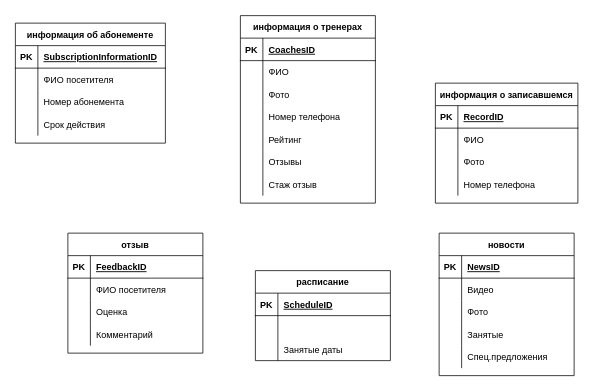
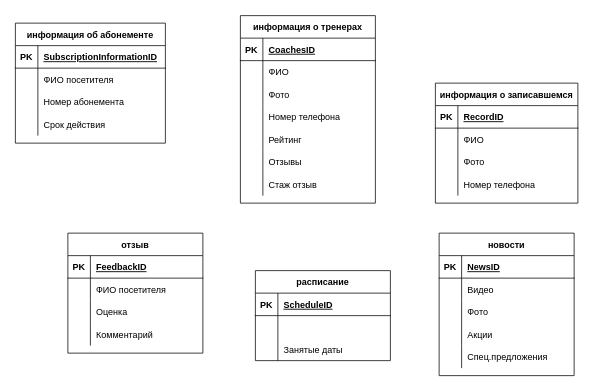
  <mxCell id="0" />
  <mxCell id="1" parent="0" />
  <mxCell id="2" value="информация об абонементе" style="shape=table;startSize=30;container=1;collapsible=1;childLayout=tableLayout;fixedRows=1;rowLines=0;fontStyle=1;align=center;resizeLast=1;" parent="1" vertex="1"><mxGeometry x="20" y="30" width="200" height="160" as="geometry" /></mxCell>
  <mxCell id="3" value="" style="shape=partialRectangle;collapsible=0;dropTarget=0;pointerEvents=0;fillColor=none;top=0;left=0;bottom=1;right=0;points=[[0,0.5],[1,0.5]];portConstraint=eastwest;" parent="2" vertex="1"><mxGeometry y="30" width="200" height="30" as="geometry" /></mxCell>
  <mxCell id="4" value="PK" style="shape=partialRectangle;connectable=0;fillColor=none;top=0;left=0;bottom=0;right=0;fontStyle=1;overflow=hidden;" parent="3" vertex="1"><mxGeometry width="30" height="30" as="geometry"><mxRectangle width="30" height="30" as="alternateBounds" /></mxGeometry></mxCell>
  <mxCell id="5" value="SubscriptionInformationID" style="shape=partialRectangle;connectable=0;fillColor=none;top=0;left=0;bottom=0;right=0;align=left;spacingLeft=6;fontStyle=5;overflow=hidden;" parent="3" vertex="1"><mxGeometry x="30" width="170" height="30" as="geometry"><mxRectangle width="170" height="30" as="alternateBounds" /></mxGeometry></mxCell>
  <mxCell id="6" value="" style="shape=partialRectangle;collapsible=0;dropTarget=0;pointerEvents=0;fillColor=none;top=0;left=0;bottom=0;right=0;points=[[0,0.5],[1,0.5]];portConstraint=eastwest;" parent="2" vertex="1"><mxGeometry y="60" width="200" height="30" as="geometry" /></mxCell>
  <mxCell id="7" value="" style="shape=partialRectangle;connectable=0;fillColor=none;top=0;left=0;bottom=0;right=0;editable=1;overflow=hidden;" parent="6" vertex="1"><mxGeometry width="30" height="30" as="geometry"><mxRectangle width="30" height="30" as="alternateBounds" /></mxGeometry></mxCell>
  <mxCell id="8" value="ФИО посетителя" style="shape=partialRectangle;connectable=0;fillColor=none;top=0;left=0;bottom=0;right=0;align=left;spacingLeft=6;overflow=hidden;" parent="6" vertex="1"><mxGeometry x="30" width="170" height="30" as="geometry"><mxRectangle width="170" height="30" as="alternateBounds" /></mxGeometry></mxCell>
  <mxCell id="9" value="" style="shape=partialRectangle;collapsible=0;dropTarget=0;pointerEvents=0;fillColor=none;top=0;left=0;bottom=0;right=0;points=[[0,0.5],[1,0.5]];portConstraint=eastwest;" parent="2" vertex="1"><mxGeometry y="90" width="200" height="30" as="geometry" /></mxCell>
  <mxCell id="10" value="" style="shape=partialRectangle;connectable=0;fillColor=none;top=0;left=0;bottom=0;right=0;editable=1;overflow=hidden;" parent="9" vertex="1"><mxGeometry width="30" height="30" as="geometry"><mxRectangle width="30" height="30" as="alternateBounds" /></mxGeometry></mxCell>
  <mxCell id="11" value="Номер абонемента" style="shape=partialRectangle;connectable=0;fillColor=none;top=0;left=0;bottom=0;right=0;align=left;spacingLeft=6;overflow=hidden;" parent="9" vertex="1"><mxGeometry x="30" width="170" height="30" as="geometry"><mxRectangle width="170" height="30" as="alternateBounds" /></mxGeometry></mxCell>
  <mxCell id="12" value="" style="shape=partialRectangle;collapsible=0;dropTarget=0;pointerEvents=0;fillColor=none;top=0;left=0;bottom=0;right=0;points=[[0,0.5],[1,0.5]];portConstraint=eastwest;" parent="2" vertex="1"><mxGeometry y="120" width="200" height="30" as="geometry" /></mxCell>
  <mxCell id="13" value="" style="shape=partialRectangle;connectable=0;fillColor=none;top=0;left=0;bottom=0;right=0;editable=1;overflow=hidden;" parent="12" vertex="1"><mxGeometry width="30" height="30" as="geometry"><mxRectangle width="30" height="30" as="alternateBounds" /></mxGeometry></mxCell>
  <mxCell id="14" value="Срок действия" style="shape=partialRectangle;connectable=0;fillColor=none;top=0;left=0;bottom=0;right=0;align=left;spacingLeft=6;overflow=hidden;" parent="12" vertex="1"><mxGeometry x="30" width="170" height="30" as="geometry"><mxRectangle width="170" height="30" as="alternateBounds" /></mxGeometry></mxCell>
  <mxCell id="15" value="отзыв" style="shape=table;startSize=30;container=1;collapsible=1;childLayout=tableLayout;fixedRows=1;rowLines=0;fontStyle=1;align=center;resizeLast=1;" parent="1" vertex="1"><mxGeometry x="90" y="310" width="180" height="160" as="geometry" /></mxCell>
  <mxCell id="16" value="" style="shape=partialRectangle;collapsible=0;dropTarget=0;pointerEvents=0;fillColor=none;top=0;left=0;bottom=1;right=0;points=[[0,0.5],[1,0.5]];portConstraint=eastwest;" parent="15" vertex="1"><mxGeometry y="30" width="180" height="30" as="geometry" /></mxCell>
  <mxCell id="17" value="PK" style="shape=partialRectangle;connectable=0;fillColor=none;top=0;left=0;bottom=0;right=0;fontStyle=1;overflow=hidden;" parent="16" vertex="1"><mxGeometry width="30" height="30" as="geometry" /></mxCell>
  <mxCell id="18" value="FeedbackID" style="shape=partialRectangle;connectable=0;fillColor=none;top=0;left=0;bottom=0;right=0;align=left;spacingLeft=6;fontStyle=5;overflow=hidden;" parent="16" vertex="1"><mxGeometry x="30" width="150" height="30" as="geometry" /></mxCell>
  <mxCell id="19" value="" style="shape=partialRectangle;collapsible=0;dropTarget=0;pointerEvents=0;fillColor=none;top=0;left=0;bottom=0;right=0;points=[[0,0.5],[1,0.5]];portConstraint=eastwest;" parent="15" vertex="1"><mxGeometry y="60" width="180" height="30" as="geometry" /></mxCell>
  <mxCell id="20" value="" style="shape=partialRectangle;connectable=0;fillColor=none;top=0;left=0;bottom=0;right=0;editable=1;overflow=hidden;" parent="19" vertex="1"><mxGeometry width="30" height="30" as="geometry" /></mxCell>
  <mxCell id="21" value="ФИО посетителя" style="shape=partialRectangle;connectable=0;fillColor=none;top=0;left=0;bottom=0;right=0;align=left;spacingLeft=6;overflow=hidden;" parent="19" vertex="1"><mxGeometry x="30" width="150" height="30" as="geometry" /></mxCell>
  <mxCell id="22" value="" style="shape=partialRectangle;collapsible=0;dropTarget=0;pointerEvents=0;fillColor=none;top=0;left=0;bottom=0;right=0;points=[[0,0.5],[1,0.5]];portConstraint=eastwest;" parent="15" vertex="1"><mxGeometry y="90" width="180" height="30" as="geometry" /></mxCell>
  <mxCell id="23" value="" style="shape=partialRectangle;connectable=0;fillColor=none;top=0;left=0;bottom=0;right=0;editable=1;overflow=hidden;" parent="22" vertex="1"><mxGeometry width="30" height="30" as="geometry" /></mxCell>
  <mxCell id="24" value="Оценка" style="shape=partialRectangle;connectable=0;fillColor=none;top=0;left=0;bottom=0;right=0;align=left;spacingLeft=6;overflow=hidden;" parent="22" vertex="1"><mxGeometry x="30" width="150" height="30" as="geometry" /></mxCell>
  <mxCell id="25" value="" style="shape=partialRectangle;collapsible=0;dropTarget=0;pointerEvents=0;fillColor=none;top=0;left=0;bottom=0;right=0;points=[[0,0.5],[1,0.5]];portConstraint=eastwest;" parent="15" vertex="1"><mxGeometry y="120" width="180" height="30" as="geometry" /></mxCell>
  <mxCell id="26" value="" style="shape=partialRectangle;connectable=0;fillColor=none;top=0;left=0;bottom=0;right=0;editable=1;overflow=hidden;" parent="25" vertex="1"><mxGeometry width="30" height="30" as="geometry" /></mxCell>
  <mxCell id="27" value="Комментарий" style="shape=partialRectangle;connectable=0;fillColor=none;top=0;left=0;bottom=0;right=0;align=left;spacingLeft=6;overflow=hidden;" parent="25" vertex="1"><mxGeometry x="30" width="150" height="30" as="geometry" /></mxCell>
  <mxCell id="28" value="информация о записавшемся" style="shape=table;startSize=30;container=1;collapsible=1;childLayout=tableLayout;fixedRows=1;rowLines=0;fontStyle=1;align=center;resizeLast=1;" parent="1" vertex="1"><mxGeometry x="580" y="110" width="190" height="160" as="geometry" /></mxCell>
  <mxCell id="29" value="" style="shape=partialRectangle;collapsible=0;dropTarget=0;pointerEvents=0;fillColor=none;top=0;left=0;bottom=1;right=0;points=[[0,0.5],[1,0.5]];portConstraint=eastwest;" parent="28" vertex="1"><mxGeometry y="30" width="190" height="30" as="geometry" /></mxCell>
  <mxCell id="30" value="PK" style="shape=partialRectangle;connectable=0;fillColor=none;top=0;left=0;bottom=0;right=0;fontStyle=1;overflow=hidden;" parent="29" vertex="1"><mxGeometry width="30" height="30" as="geometry" /></mxCell>
  <mxCell id="31" value="RecordID" style="shape=partialRectangle;connectable=0;fillColor=none;top=0;left=0;bottom=0;right=0;align=left;spacingLeft=6;fontStyle=5;overflow=hidden;" parent="29" vertex="1"><mxGeometry x="30" width="160" height="30" as="geometry" /></mxCell>
  <mxCell id="32" value="" style="shape=partialRectangle;collapsible=0;dropTarget=0;pointerEvents=0;fillColor=none;top=0;left=0;bottom=0;right=0;points=[[0,0.5],[1,0.5]];portConstraint=eastwest;" parent="28" vertex="1"><mxGeometry y="60" width="190" height="30" as="geometry" /></mxCell>
  <mxCell id="33" value="" style="shape=partialRectangle;connectable=0;fillColor=none;top=0;left=0;bottom=0;right=0;editable=1;overflow=hidden;" parent="32" vertex="1"><mxGeometry width="30" height="30" as="geometry" /></mxCell>
  <mxCell id="34" value="ФИО" style="shape=partialRectangle;connectable=0;fillColor=none;top=0;left=0;bottom=0;right=0;align=left;spacingLeft=6;overflow=hidden;" parent="32" vertex="1"><mxGeometry x="30" width="160" height="30" as="geometry" /></mxCell>
  <mxCell id="35" value="" style="shape=partialRectangle;collapsible=0;dropTarget=0;pointerEvents=0;fillColor=none;top=0;left=0;bottom=0;right=0;points=[[0,0.5],[1,0.5]];portConstraint=eastwest;" parent="28" vertex="1"><mxGeometry y="90" width="190" height="30" as="geometry" /></mxCell>
  <mxCell id="36" value="" style="shape=partialRectangle;connectable=0;fillColor=none;top=0;left=0;bottom=0;right=0;editable=1;overflow=hidden;" parent="35" vertex="1"><mxGeometry width="30" height="30" as="geometry" /></mxCell>
  <mxCell id="37" value="Фото" style="shape=partialRectangle;connectable=0;fillColor=none;top=0;left=0;bottom=0;right=0;align=left;spacingLeft=6;overflow=hidden;" parent="35" vertex="1"><mxGeometry x="30" width="160" height="30" as="geometry" /></mxCell>
  <mxCell id="38" value="" style="shape=partialRectangle;collapsible=0;dropTarget=0;pointerEvents=0;fillColor=none;top=0;left=0;bottom=0;right=0;points=[[0,0.5],[1,0.5]];portConstraint=eastwest;" parent="28" vertex="1"><mxGeometry y="120" width="190" height="30" as="geometry" /></mxCell>
  <mxCell id="39" value="" style="shape=partialRectangle;connectable=0;fillColor=none;top=0;left=0;bottom=0;right=0;editable=1;overflow=hidden;" parent="38" vertex="1"><mxGeometry width="30" height="30" as="geometry" /></mxCell>
  <mxCell id="40" value="Номер телефона" style="shape=partialRectangle;connectable=0;fillColor=none;top=0;left=0;bottom=0;right=0;align=left;spacingLeft=6;overflow=hidden;" parent="38" vertex="1"><mxGeometry x="30" width="160" height="30" as="geometry" /></mxCell>
  <mxCell id="41" value="расписание" style="shape=table;startSize=30;container=1;collapsible=1;childLayout=tableLayout;fixedRows=1;rowLines=0;fontStyle=1;align=center;resizeLast=1;" parent="1" vertex="1"><mxGeometry x="340" y="360" width="180" height="120" as="geometry" /></mxCell>
  <mxCell id="42" value="" style="shape=partialRectangle;collapsible=0;dropTarget=0;pointerEvents=0;fillColor=none;top=0;left=0;bottom=1;right=0;points=[[0,0.5],[1,0.5]];portConstraint=eastwest;" parent="41" vertex="1"><mxGeometry y="30" width="180" height="30" as="geometry" /></mxCell>
  <mxCell id="43" value="PK" style="shape=partialRectangle;connectable=0;fillColor=none;top=0;left=0;bottom=0;right=0;fontStyle=1;overflow=hidden;" parent="42" vertex="1"><mxGeometry width="30" height="30" as="geometry" /></mxCell>
  <mxCell id="44" value="ScheduleID" style="shape=partialRectangle;connectable=0;fillColor=none;top=0;left=0;bottom=0;right=0;align=left;spacingLeft=6;fontStyle=5;overflow=hidden;" parent="42" vertex="1"><mxGeometry x="30" width="150" height="30" as="geometry" /></mxCell>
  <mxCell id="45" value="" style="shape=partialRectangle;collapsible=0;dropTarget=0;pointerEvents=0;fillColor=none;top=0;left=0;bottom=0;right=0;points=[[0,0.5],[1,0.5]];portConstraint=eastwest;" parent="41" vertex="1"><mxGeometry y="60" width="180" height="30" as="geometry" /></mxCell>
  <mxCell id="46" value="" style="shape=partialRectangle;connectable=0;fillColor=none;top=0;left=0;bottom=0;right=0;editable=1;overflow=hidden;" parent="45" vertex="1"><mxGeometry width="30" height="30" as="geometry" /></mxCell>
  <mxCell id="47" value="" style="shape=partialRectangle;collapsible=0;dropTarget=0;pointerEvents=0;fillColor=none;top=0;left=0;bottom=0;right=0;points=[[0,0.5],[1,0.5]];portConstraint=eastwest;" parent="41" vertex="1"><mxGeometry y="90" width="180" height="30" as="geometry" /></mxCell>
  <mxCell id="48" value="" style="shape=partialRectangle;connectable=0;fillColor=none;top=0;left=0;bottom=0;right=0;editable=1;overflow=hidden;" parent="47" vertex="1"><mxGeometry width="30" height="30" as="geometry" /></mxCell>
  <mxCell id="49" value="Занятые даты" style="shape=partialRectangle;connectable=0;fillColor=none;top=0;left=0;bottom=0;right=0;align=left;spacingLeft=6;overflow=hidden;" parent="47" vertex="1"><mxGeometry x="30" width="150" height="30" as="geometry" /></mxCell>
  <mxCell id="50" value="новости" style="shape=table;startSize=30;container=1;collapsible=1;childLayout=tableLayout;fixedRows=1;rowLines=0;fontStyle=1;align=center;resizeLast=1;" parent="1" vertex="1"><mxGeometry x="585" y="310" width="180" height="190" as="geometry" /></mxCell>
  <mxCell id="51" value="" style="shape=partialRectangle;collapsible=0;dropTarget=0;pointerEvents=0;fillColor=none;top=0;left=0;bottom=1;right=0;points=[[0,0.5],[1,0.5]];portConstraint=eastwest;" parent="50" vertex="1"><mxGeometry y="30" width="180" height="30" as="geometry" /></mxCell>
  <mxCell id="52" value="PK" style="shape=partialRectangle;connectable=0;fillColor=none;top=0;left=0;bottom=0;right=0;fontStyle=1;overflow=hidden;" parent="51" vertex="1"><mxGeometry width="30" height="30" as="geometry" /></mxCell>
  <mxCell id="53" value="NewsID" style="shape=partialRectangle;connectable=0;fillColor=none;top=0;left=0;bottom=0;right=0;align=left;spacingLeft=6;fontStyle=5;overflow=hidden;" parent="51" vertex="1"><mxGeometry x="30" width="150" height="30" as="geometry" /></mxCell>
  <mxCell id="54" value="" style="shape=partialRectangle;collapsible=0;dropTarget=0;pointerEvents=0;fillColor=none;top=0;left=0;bottom=0;right=0;points=[[0,0.5],[1,0.5]];portConstraint=eastwest;" parent="50" vertex="1"><mxGeometry y="60" width="180" height="30" as="geometry" /></mxCell>
  <mxCell id="55" value="" style="shape=partialRectangle;connectable=0;fillColor=none;top=0;left=0;bottom=0;right=0;editable=1;overflow=hidden;" parent="54" vertex="1"><mxGeometry width="30" height="30" as="geometry" /></mxCell>
  <mxCell id="56" value="Видео" style="shape=partialRectangle;connectable=0;fillColor=none;top=0;left=0;bottom=0;right=0;align=left;spacingLeft=6;overflow=hidden;" parent="54" vertex="1"><mxGeometry x="30" width="150" height="30" as="geometry" /></mxCell>
  <mxCell id="57" value="" style="shape=partialRectangle;collapsible=0;dropTarget=0;pointerEvents=0;fillColor=none;top=0;left=0;bottom=0;right=0;points=[[0,0.5],[1,0.5]];portConstraint=eastwest;" parent="50" vertex="1"><mxGeometry y="90" width="180" height="30" as="geometry" /></mxCell>
  <mxCell id="58" value="" style="shape=partialRectangle;connectable=0;fillColor=none;top=0;left=0;bottom=0;right=0;editable=1;overflow=hidden;" parent="57" vertex="1"><mxGeometry width="30" height="30" as="geometry" /></mxCell>
  <mxCell id="59" value="Фото" style="shape=partialRectangle;connectable=0;fillColor=none;top=0;left=0;bottom=0;right=0;align=left;spacingLeft=6;overflow=hidden;" parent="57" vertex="1"><mxGeometry x="30" width="150" height="30" as="geometry" /></mxCell>
  <mxCell id="60" value="" style="shape=partialRectangle;collapsible=0;dropTarget=0;pointerEvents=0;fillColor=none;top=0;left=0;bottom=0;right=0;points=[[0,0.5],[1,0.5]];portConstraint=eastwest;" parent="50" vertex="1"><mxGeometry y="120" width="180" height="30" as="geometry" /></mxCell>
  <mxCell id="61" value="" style="shape=partialRectangle;connectable=0;fillColor=none;top=0;left=0;bottom=0;right=0;editable=1;overflow=hidden;" parent="60" vertex="1"><mxGeometry width="30" height="30" as="geometry" /></mxCell>
- <mxCell id="62" value="Занятые" style="shape=partialRectangle;connectable=0;fillColor=none;top=0;left=0;bottom=0;right=0;align=left;spacingLeft=6;overflow=hidden;" parent="60" vertex="1"><mxGeometry x="30" width="150" height="30" as="geometry" /></mxCell>
+ <mxCell id="62" value="Акции" style="shape=partialRectangle;connectable=0;fillColor=none;top=0;left=0;bottom=0;right=0;align=left;spacingLeft=6;overflow=hidden;" parent="60" vertex="1"><mxGeometry x="30" width="150" height="30" as="geometry" /></mxCell>
  <mxCell id="63" value="" style="shape=partialRectangle;collapsible=0;dropTarget=0;pointerEvents=0;fillColor=none;top=0;left=0;bottom=0;right=0;points=[[0,0.5],[1,0.5]];portConstraint=eastwest;" parent="50" vertex="1"><mxGeometry y="150" width="180" height="30" as="geometry" /></mxCell>
  <mxCell id="64" value="" style="shape=partialRectangle;connectable=0;fillColor=none;top=0;left=0;bottom=0;right=0;editable=1;overflow=hidden;" parent="63" vertex="1"><mxGeometry width="30" height="30" as="geometry" /></mxCell>
  <mxCell id="65" value="Спец.предложения" style="shape=partialRectangle;connectable=0;fillColor=none;top=0;left=0;bottom=0;right=0;align=left;spacingLeft=6;overflow=hidden;" parent="63" vertex="1"><mxGeometry x="30" width="150" height="30" as="geometry" /></mxCell>
  <mxCell id="66" value="информация о тренерах" style="shape=table;startSize=30;container=1;collapsible=1;childLayout=tableLayout;fixedRows=1;rowLines=0;fontStyle=1;align=center;resizeLast=1;" parent="1" vertex="1"><mxGeometry x="320" y="20" width="180" height="250" as="geometry" /></mxCell>
  <mxCell id="67" value="" style="shape=partialRectangle;collapsible=0;dropTarget=0;pointerEvents=0;fillColor=none;top=0;left=0;bottom=1;right=0;points=[[0,0.5],[1,0.5]];portConstraint=eastwest;" parent="66" vertex="1"><mxGeometry y="30" width="180" height="30" as="geometry" /></mxCell>
  <mxCell id="68" value="PK" style="shape=partialRectangle;connectable=0;fillColor=none;top=0;left=0;bottom=0;right=0;fontStyle=1;overflow=hidden;" parent="67" vertex="1"><mxGeometry width="30" height="30" as="geometry"><mxRectangle width="30" height="30" as="alternateBounds" /></mxGeometry></mxCell>
  <mxCell id="69" value="CoachesID" style="shape=partialRectangle;connectable=0;fillColor=none;top=0;left=0;bottom=0;right=0;align=left;spacingLeft=6;fontStyle=5;overflow=hidden;" parent="67" vertex="1"><mxGeometry x="30" width="150" height="30" as="geometry"><mxRectangle width="150" height="30" as="alternateBounds" /></mxGeometry></mxCell>
  <mxCell id="70" value="" style="shape=partialRectangle;collapsible=0;dropTarget=0;pointerEvents=0;fillColor=none;top=0;left=0;bottom=0;right=0;points=[[0,0.5],[1,0.5]];portConstraint=eastwest;" parent="66" vertex="1"><mxGeometry y="60" width="180" height="30" as="geometry" /></mxCell>
  <mxCell id="71" value="" style="shape=partialRectangle;connectable=0;fillColor=none;top=0;left=0;bottom=0;right=0;editable=1;overflow=hidden;" parent="70" vertex="1"><mxGeometry width="30" height="30" as="geometry"><mxRectangle width="30" height="30" as="alternateBounds" /></mxGeometry></mxCell>
  <mxCell id="72" value="ФИО" style="shape=partialRectangle;connectable=0;fillColor=none;top=0;left=0;bottom=0;right=0;align=left;spacingLeft=6;overflow=hidden;" parent="70" vertex="1"><mxGeometry x="30" width="150" height="30" as="geometry"><mxRectangle width="150" height="30" as="alternateBounds" /></mxGeometry></mxCell>
  <mxCell id="73" value="" style="shape=partialRectangle;collapsible=0;dropTarget=0;pointerEvents=0;fillColor=none;top=0;left=0;bottom=0;right=0;points=[[0,0.5],[1,0.5]];portConstraint=eastwest;" parent="66" vertex="1"><mxGeometry y="90" width="180" height="30" as="geometry" /></mxCell>
  <mxCell id="74" value="" style="shape=partialRectangle;connectable=0;fillColor=none;top=0;left=0;bottom=0;right=0;editable=1;overflow=hidden;" parent="73" vertex="1"><mxGeometry width="30" height="30" as="geometry"><mxRectangle width="30" height="30" as="alternateBounds" /></mxGeometry></mxCell>
  <mxCell id="75" value="Фото" style="shape=partialRectangle;connectable=0;fillColor=none;top=0;left=0;bottom=0;right=0;align=left;spacingLeft=6;overflow=hidden;" parent="73" vertex="1"><mxGeometry x="30" width="150" height="30" as="geometry"><mxRectangle width="150" height="30" as="alternateBounds" /></mxGeometry></mxCell>
  <mxCell id="76" value="" style="shape=partialRectangle;collapsible=0;dropTarget=0;pointerEvents=0;fillColor=none;top=0;left=0;bottom=0;right=0;points=[[0,0.5],[1,0.5]];portConstraint=eastwest;" parent="66" vertex="1"><mxGeometry y="120" width="180" height="30" as="geometry" /></mxCell>
  <mxCell id="77" value="" style="shape=partialRectangle;connectable=0;fillColor=none;top=0;left=0;bottom=0;right=0;editable=1;overflow=hidden;" parent="76" vertex="1"><mxGeometry width="30" height="30" as="geometry"><mxRectangle width="30" height="30" as="alternateBounds" /></mxGeometry></mxCell>
  <mxCell id="78" value="Номер телефона" style="shape=partialRectangle;connectable=0;fillColor=none;top=0;left=0;bottom=0;right=0;align=left;spacingLeft=6;overflow=hidden;" parent="76" vertex="1"><mxGeometry x="30" width="150" height="30" as="geometry"><mxRectangle width="150" height="30" as="alternateBounds" /></mxGeometry></mxCell>
  <mxCell id="79" value="" style="shape=partialRectangle;collapsible=0;dropTarget=0;pointerEvents=0;fillColor=none;top=0;left=0;bottom=0;right=0;points=[[0,0.5],[1,0.5]];portConstraint=eastwest;" parent="66" vertex="1"><mxGeometry y="150" width="180" height="30" as="geometry" /></mxCell>
  <mxCell id="80" value="" style="shape=partialRectangle;connectable=0;fillColor=none;top=0;left=0;bottom=0;right=0;editable=1;overflow=hidden;" parent="79" vertex="1"><mxGeometry width="30" height="30" as="geometry"><mxRectangle width="30" height="30" as="alternateBounds" /></mxGeometry></mxCell>
  <mxCell id="81" value="Рейтинг" style="shape=partialRectangle;connectable=0;fillColor=none;top=0;left=0;bottom=0;right=0;align=left;spacingLeft=6;overflow=hidden;" parent="79" vertex="1"><mxGeometry x="30" width="150" height="30" as="geometry"><mxRectangle width="150" height="30" as="alternateBounds" /></mxGeometry></mxCell>
  <mxCell id="82" value="" style="shape=partialRectangle;collapsible=0;dropTarget=0;pointerEvents=0;fillColor=none;top=0;left=0;bottom=0;right=0;points=[[0,0.5],[1,0.5]];portConstraint=eastwest;" parent="66" vertex="1"><mxGeometry y="180" width="180" height="30" as="geometry" /></mxCell>
  <mxCell id="83" value="" style="shape=partialRectangle;connectable=0;fillColor=none;top=0;left=0;bottom=0;right=0;editable=1;overflow=hidden;" parent="82" vertex="1"><mxGeometry width="30" height="30" as="geometry"><mxRectangle width="30" height="30" as="alternateBounds" /></mxGeometry></mxCell>
  <mxCell id="84" value="Отзывы" style="shape=partialRectangle;connectable=0;fillColor=none;top=0;left=0;bottom=0;right=0;align=left;spacingLeft=6;overflow=hidden;" parent="82" vertex="1"><mxGeometry x="30" width="150" height="30" as="geometry"><mxRectangle width="150" height="30" as="alternateBounds" /></mxGeometry></mxCell>
  <mxCell id="85" value="" style="shape=partialRectangle;collapsible=0;dropTarget=0;pointerEvents=0;fillColor=none;top=0;left=0;bottom=0;right=0;points=[[0,0.5],[1,0.5]];portConstraint=eastwest;" parent="66" vertex="1"><mxGeometry y="210" width="180" height="30" as="geometry" /></mxCell>
  <mxCell id="86" value="" style="shape=partialRectangle;connectable=0;fillColor=none;top=0;left=0;bottom=0;right=0;editable=1;overflow=hidden;" parent="85" vertex="1"><mxGeometry width="30" height="30" as="geometry"><mxRectangle width="30" height="30" as="alternateBounds" /></mxGeometry></mxCell>
  <mxCell id="87" value="Стаж отзыв" style="shape=partialRectangle;connectable=0;fillColor=none;top=0;left=0;bottom=0;right=0;align=left;spacingLeft=6;overflow=hidden;" parent="85" vertex="1"><mxGeometry x="30" width="150" height="30" as="geometry"><mxRectangle width="150" height="30" as="alternateBounds" /></mxGeometry></mxCell>
